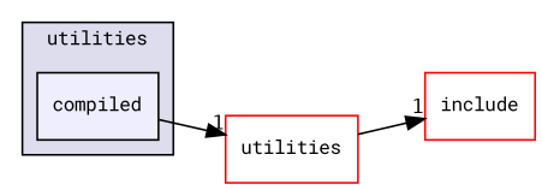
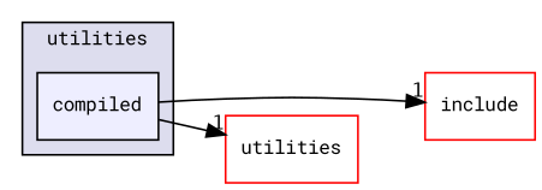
  digraph {
    compound=true
    fontname="Roboto Mono"
    rankdir=LR
    node [fillcolor=white fontname="Roboto Mono" fontsize=10 shape=box style=filled color=red]
    edge [fontname="Roboto Mono" headlabel=1 labeldistance=1.5 labelfontname=Helvetica labelfontsize=10]
    n1 [fillcolor="#eeeeff" label=compiled pencolor=black color=""]
    n2 [label=include]
    n3 [label=utilities]
    subgraph cluster_1 {
      bgcolor="#ddddee"
      fontsize=10
      label=utilities
      pencolor=black
      n1
    }
-   n3 -> n2
+   n1 -> n2
    n1 -> n3
  }
